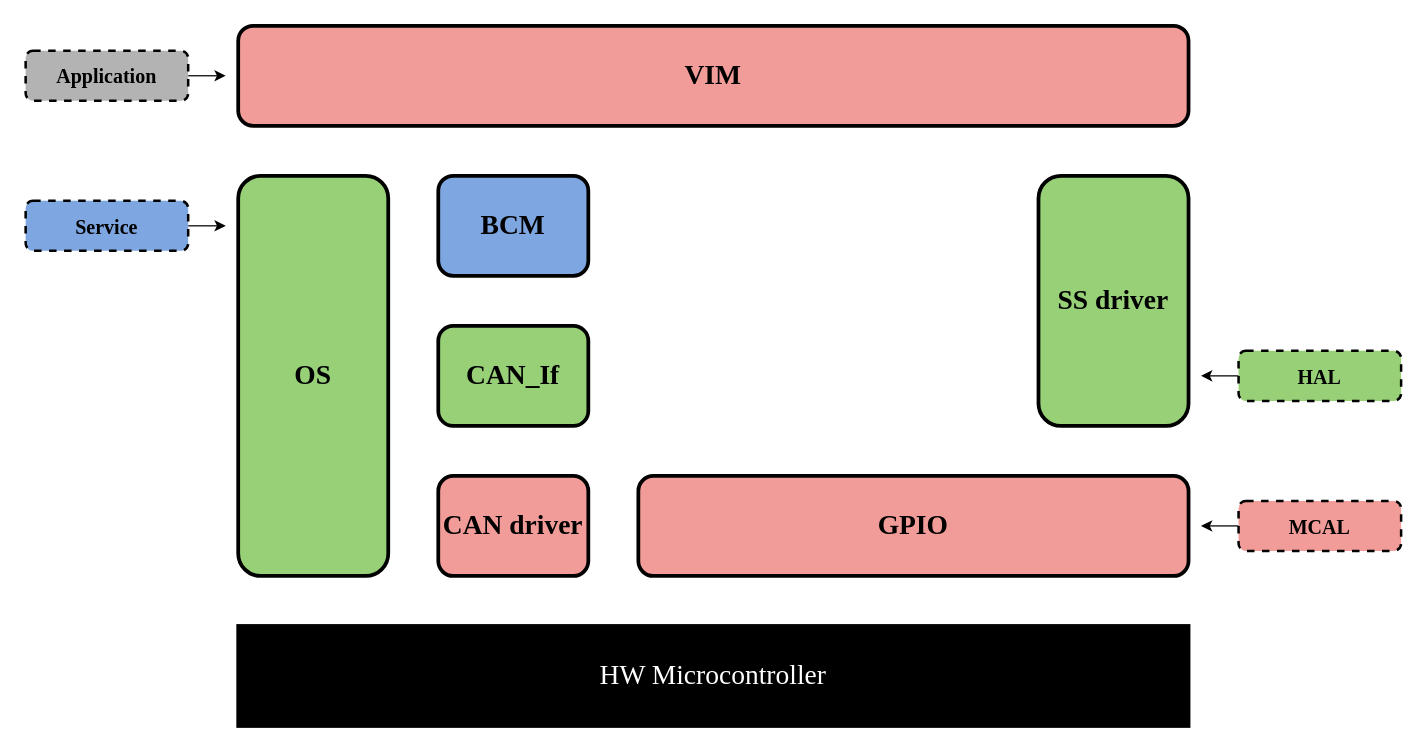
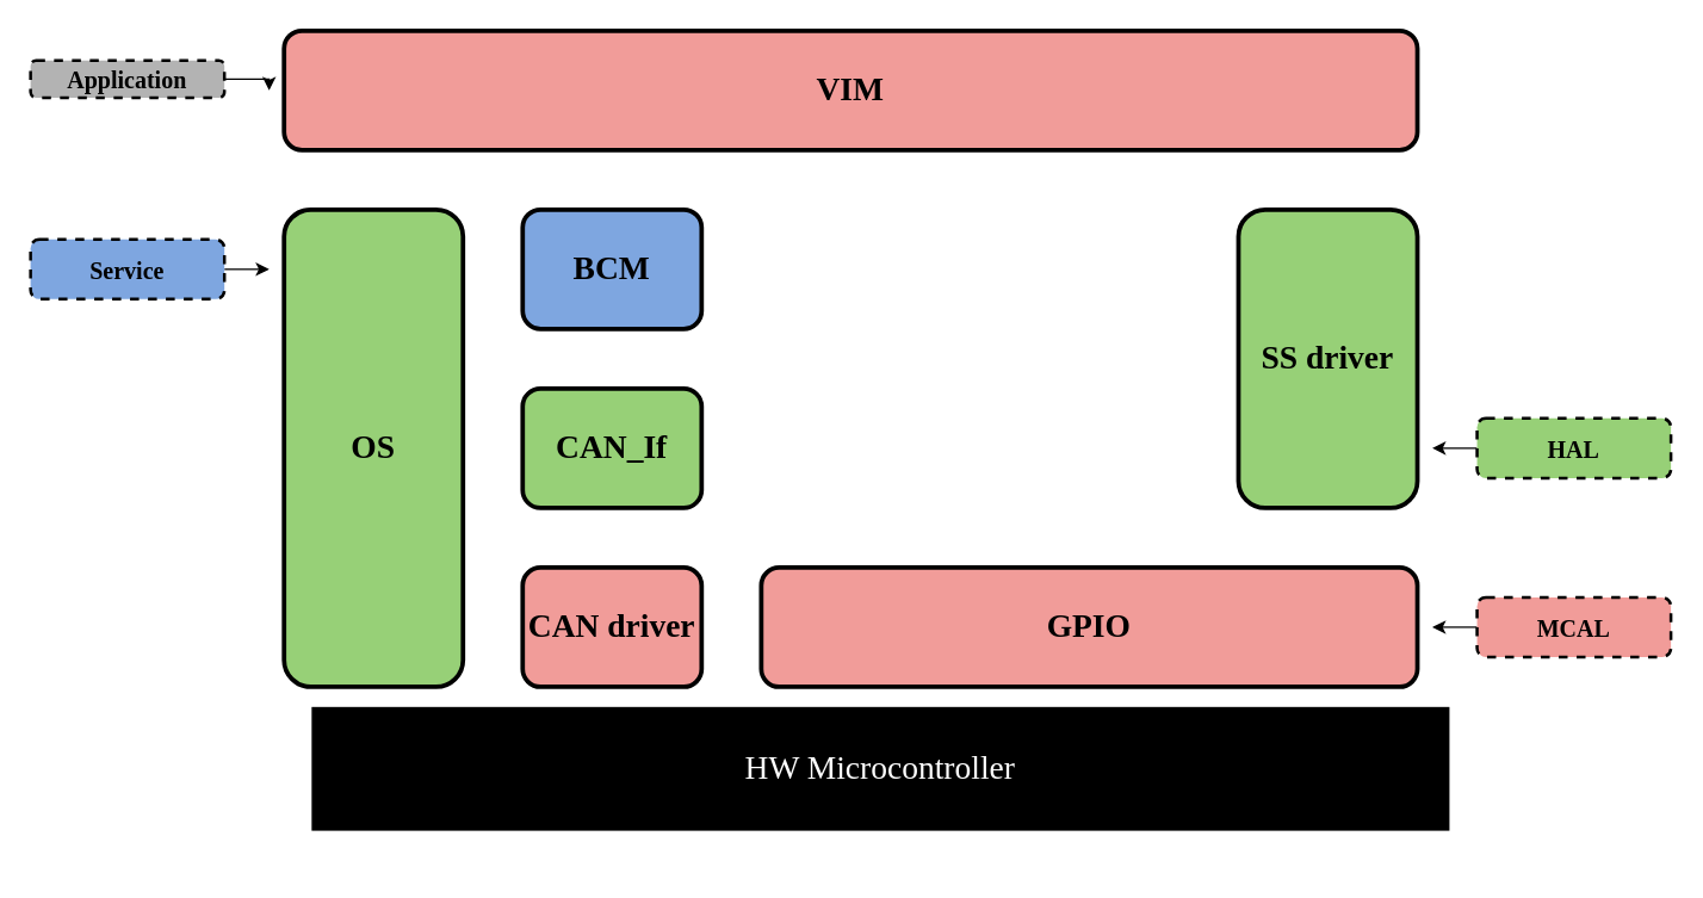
  <mxCell id="0" />
  <mxCell id="1" parent="0" />
  <mxCell id="2" value="GPIO" style="rounded=1;whiteSpace=wrap;html=1;fontFamily=Lucida Console;fontSize=22;fontStyle=1;strokeWidth=3;fillColor=#F19C99;strokeColor=#000000;" parent="1" vertex="1"><mxGeometry x="510" y="380" width="440" height="80" as="geometry" /></mxCell>
  <mxCell id="3" value="CAN driver" style="rounded=1;whiteSpace=wrap;html=1;fontFamily=Lucida Console;fontSize=22;fontStyle=1;strokeWidth=3;fillColor=#F19C99;strokeColor=#000000;" parent="1" vertex="1"><mxGeometry x="350" y="380" width="120" height="80" as="geometry" /></mxCell>
  <mxCell id="4" value="CAN_If" style="rounded=1;whiteSpace=wrap;html=1;fontFamily=Lucida Console;fontSize=22;fontStyle=1;strokeWidth=3;fillColor=#97D077;strokeColor=#000000;" parent="1" vertex="1"><mxGeometry x="350" y="260" width="120" height="80" as="geometry" /></mxCell>
  <mxCell id="5" value="BCM" style="rounded=1;whiteSpace=wrap;html=1;fontFamily=Lucida Console;fontSize=22;fontStyle=1;fillColor=#7EA6E0;strokeWidth=3;strokeColor=#000000;" parent="1" vertex="1"><mxGeometry x="350" y="140" width="120" height="80" as="geometry" /></mxCell>
  <mxCell id="6" value="SS driver" style="rounded=1;whiteSpace=wrap;html=1;fontFamily=Lucida Console;fontSize=22;fontStyle=1;strokeWidth=3;fillColor=#97D077;strokeColor=#000000;" parent="1" vertex="1"><mxGeometry x="830" y="140" width="120" height="200" as="geometry" /></mxCell>
  <mxCell id="7" value="OS" style="rounded=1;whiteSpace=wrap;html=1;fontFamily=Lucida Console;fontSize=22;fontStyle=1;fillColor=#97d077;strokeWidth=3;strokeColor=#000000;" parent="1" vertex="1"><mxGeometry x="190" y="140" width="120" height="320" as="geometry" /></mxCell>
  <mxCell id="8" value="VIM" style="rounded=1;whiteSpace=wrap;html=1;fontFamily=Lucida Console;fontSize=22;fontStyle=1;fillColor=#f19c99;strokeWidth=3;strokeColor=#000000;" parent="1" vertex="1"><mxGeometry x="190" y="20" width="760" height="80" as="geometry" /></mxCell>
- <mxCell id="9" value="HW Microcontroller" style="rounded=0;whiteSpace=wrap;html=1;fontFamily=Lucida Console;fontSize=22;strokeWidth=3;fillColor=#000000;fontColor=#FFFFFF;strokeColor=#000000;" parent="1" vertex="1"><mxGeometry x="190" y="500" width="760" height="80" as="geometry" /></mxCell>
+ <mxCell id="9" value="HW Microcontroller" style="rounded=0;whiteSpace=wrap;html=1;fontFamily=Lucida Console;fontSize=22;strokeWidth=3;fillColor=#000000;fontColor=#FFFFFF;strokeColor=#000000;" parent="1" vertex="1"><mxGeometry x="210" y="475" width="760" height="80" as="geometry" /></mxCell>
  <mxCell id="10" style="edgeStyle=orthogonalEdgeStyle;rounded=0;orthogonalLoop=1;jettySize=auto;html=1;exitX=1;exitY=0.5;exitDx=0;exitDy=0;fontFamily=Lucida Console;" edge="1" parent="1" source="11"><mxGeometry relative="1" as="geometry"><mxPoint x="180" y="60" as="targetPoint" /></mxGeometry></mxCell>
- <mxCell id="11" value="&lt;font style=&quot;font-size: 16px;&quot;&gt;&lt;b&gt;Application&lt;/b&gt;&lt;/font&gt;" style="text;html=1;strokeColor=default;fillColor=#B3B3B3;align=center;verticalAlign=middle;whiteSpace=wrap;rounded=1;dashed=1;fontFamily=Lucida Console;strokeWidth=2;" vertex="1" parent="1"><mxGeometry x="20" y="40" width="130" height="40" as="geometry" /></mxCell>
+ <mxCell id="11" value="&lt;font style=&quot;font-size: 16px;&quot;&gt;&lt;b&gt;Application&lt;/b&gt;&lt;/font&gt;" style="text;html=1;strokeColor=default;fillColor=#B3B3B3;align=center;verticalAlign=middle;whiteSpace=wrap;rounded=1;dashed=1;fontFamily=Lucida Console;strokeWidth=2;" vertex="1" parent="1"><mxGeometry x="20" y="40" width="130" height="25" as="geometry" /></mxCell>
  <mxCell id="12" style="edgeStyle=orthogonalEdgeStyle;rounded=0;orthogonalLoop=1;jettySize=auto;html=1;fontFamily=Lucida Console;fontSize=16;" edge="1" parent="1" source="13"><mxGeometry relative="1" as="geometry"><mxPoint x="180" y="180" as="targetPoint" /></mxGeometry></mxCell>
  <mxCell id="13" value="&lt;font style=&quot;font-size: 16px;&quot;&gt;Service&lt;/font&gt;" style="rounded=1;whiteSpace=wrap;html=1;fontFamily=Lucida Console;fontSize=22;fontStyle=1;fillColor=#7EA6E0;strokeWidth=2;strokeColor=#000000;dashed=1;" vertex="1" parent="1"><mxGeometry x="20" y="160" width="130" height="40" as="geometry" /></mxCell>
  <mxCell id="14" style="edgeStyle=orthogonalEdgeStyle;rounded=0;orthogonalLoop=1;jettySize=auto;html=1;fontFamily=Lucida Console;fontSize=16;" edge="1" parent="1" source="15"><mxGeometry relative="1" as="geometry"><mxPoint x="960" y="300" as="targetPoint" /></mxGeometry></mxCell>
  <mxCell id="15" value="&lt;font style=&quot;font-size: 16px;&quot;&gt;HAL&lt;/font&gt;" style="rounded=1;whiteSpace=wrap;html=1;fontFamily=Lucida Console;fontSize=22;fontStyle=1;strokeWidth=2;fillColor=#97D077;strokeColor=#000000;dashed=1;" vertex="1" parent="1"><mxGeometry x="990" y="280" width="130" height="40" as="geometry" /></mxCell>
  <mxCell id="16" style="edgeStyle=orthogonalEdgeStyle;rounded=0;orthogonalLoop=1;jettySize=auto;html=1;fontFamily=Lucida Console;fontSize=16;" edge="1" parent="1" source="17"><mxGeometry relative="1" as="geometry"><mxPoint x="960" y="420" as="targetPoint" /></mxGeometry></mxCell>
  <mxCell id="17" value="&lt;font style=&quot;font-size: 16px;&quot;&gt;MCAL&lt;/font&gt;" style="rounded=1;whiteSpace=wrap;html=1;fontFamily=Lucida Console;fontSize=22;fontStyle=1;strokeWidth=2;fillColor=#F19C99;strokeColor=#000000;dashed=1;" vertex="1" parent="1"><mxGeometry x="990" y="400" width="130" height="40" as="geometry" /></mxCell>
